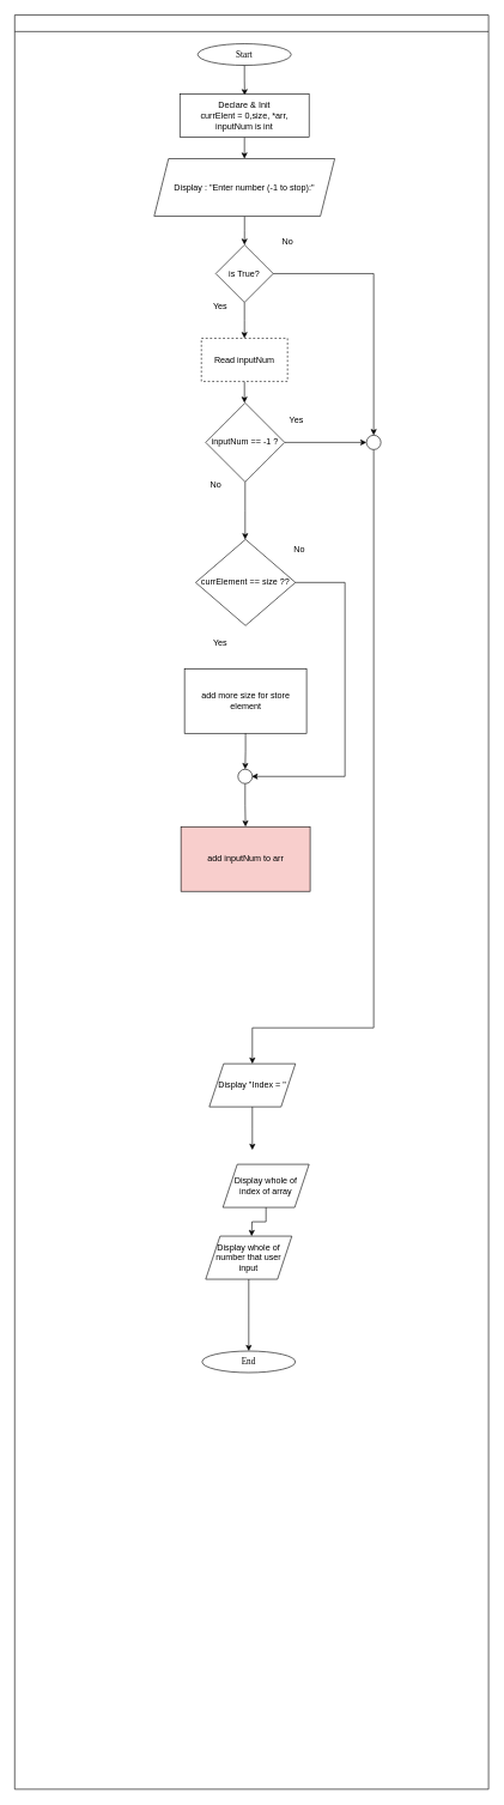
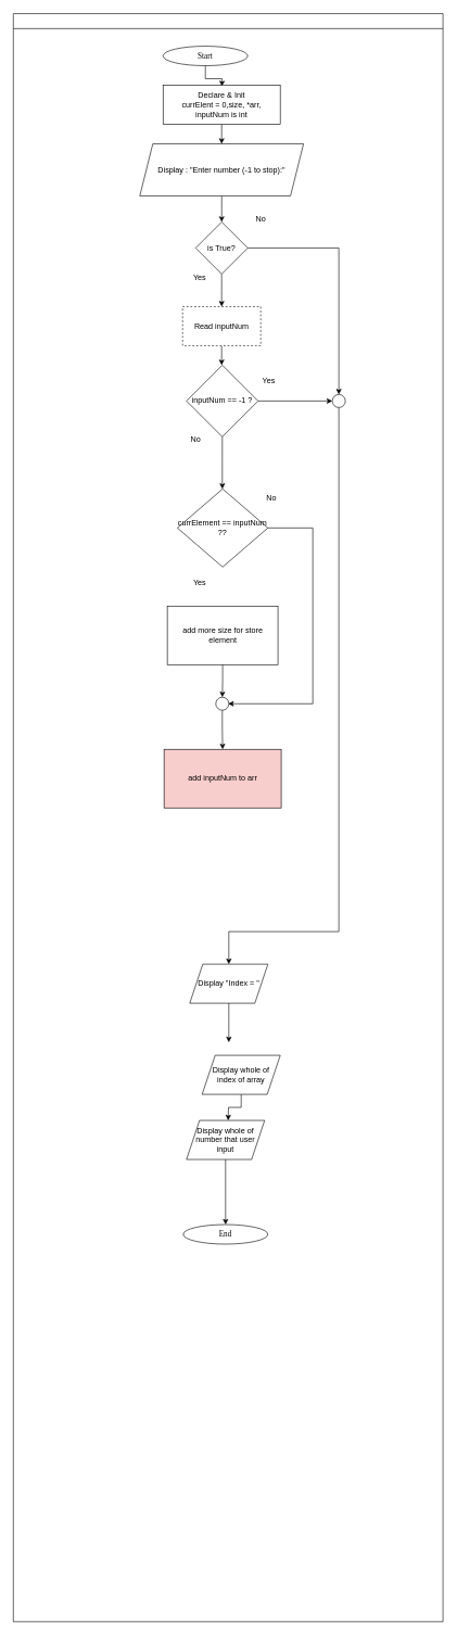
  <mxCell id="0" />
  <mxCell id="1" parent="0" />
  <mxCell id="2" value="" style="swimlane;fontFamily=Sarabun;fontSource=https%3A%2F%2Ffonts.googleapis.com%2Fcss%3Ffamily%3DSarabun;" parent="1" vertex="1"><mxGeometry x="20" y="20" width="660" height="2470" as="geometry" /></mxCell>
- <mxCell id="3" value="&lt;font data-font-src=&quot;https://fonts.googleapis.com/css?family=Sarabun&quot; face=&quot;Sarabun&quot;&gt;Start&lt;/font&gt;" style="ellipse;whiteSpace=wrap;html=1;" parent="2" vertex="1"><mxGeometry x="255" y="40" width="130" height="30" as="geometry" /></mxCell>
+ <mxCell id="3" value="&lt;font data-font-src=&quot;https://fonts.googleapis.com/css?family=Sarabun&quot; face=&quot;Sarabun&quot;&gt;Start&lt;/font&gt;" style="ellipse;whiteSpace=wrap;html=1;" parent="2" vertex="1"><mxGeometry x="230" y="50" width="130" height="30" as="geometry" /></mxCell>
  <mxCell id="4" style="edgeStyle=orthogonalEdgeStyle;rounded=0;orthogonalLoop=1;jettySize=auto;html=1;entryX=0.473;entryY=0.019;entryDx=0;entryDy=0;entryPerimeter=0;" parent="2" source="3" edge="1"><mxGeometry relative="1" as="geometry"><mxPoint x="320.33" y="111.71" as="targetPoint" /></mxGeometry></mxCell>
  <mxCell id="5" style="edgeStyle=orthogonalEdgeStyle;rounded=0;orthogonalLoop=1;jettySize=auto;html=1;" parent="2" source="6" edge="1"><mxGeometry relative="1" as="geometry"><mxPoint x="320" y="200" as="targetPoint" /></mxGeometry></mxCell>
  <mxCell id="6" value="Declare &amp;amp; Init&lt;div&gt;currElent = 0,size, *arr,&lt;/div&gt;&lt;div&gt;inputNum is int&lt;/div&gt;" style="rounded=0;whiteSpace=wrap;html=1;" parent="2" vertex="1"><mxGeometry x="230" y="110" width="180" height="60" as="geometry" /></mxCell>
  <mxCell id="7" style="edgeStyle=orthogonalEdgeStyle;rounded=0;orthogonalLoop=1;jettySize=auto;html=1;" parent="2" source="8" edge="1"><mxGeometry relative="1" as="geometry"><mxPoint x="320" y="320" as="targetPoint" /></mxGeometry></mxCell>
  <mxCell id="8" value="Display : &quot;Enter number (-1 to stop):&quot;" style="shape=parallelogram;perimeter=parallelogramPerimeter;whiteSpace=wrap;html=1;fixedSize=1;" parent="2" vertex="1"><mxGeometry x="194.25" y="200" width="251.5" height="80" as="geometry" /></mxCell>
  <mxCell id="9" style="edgeStyle=orthogonalEdgeStyle;rounded=0;orthogonalLoop=1;jettySize=auto;html=1;" parent="2" source="11" edge="1"><mxGeometry relative="1" as="geometry"><mxPoint x="320" y="450" as="targetPoint" /></mxGeometry></mxCell>
  <mxCell id="10" style="edgeStyle=orthogonalEdgeStyle;rounded=0;orthogonalLoop=1;jettySize=auto;html=1;entryX=0.5;entryY=0;entryDx=0;entryDy=0;" parent="2" source="11" target="31" edge="1"><mxGeometry relative="1" as="geometry" /></mxCell>
  <mxCell id="11" value="is True?" style="rhombus;whiteSpace=wrap;html=1;" parent="2" vertex="1"><mxGeometry x="280" y="320" width="80" height="80" as="geometry" /></mxCell>
  <mxCell id="12" style="edgeStyle=orthogonalEdgeStyle;rounded=0;orthogonalLoop=1;jettySize=auto;html=1;" parent="2" source="13" edge="1"><mxGeometry relative="1" as="geometry"><mxPoint x="320" y="540" as="targetPoint" /></mxGeometry></mxCell>
  <mxCell id="13" value="Read inputNum" style="rounded=0;whiteSpace=wrap;html=1;dashed=1;" parent="2" vertex="1"><mxGeometry x="260" y="450" width="120" height="60" as="geometry" /></mxCell>
  <mxCell id="14" style="edgeStyle=orthogonalEdgeStyle;rounded=0;orthogonalLoop=1;jettySize=auto;html=1;" parent="2" source="16" edge="1"><mxGeometry relative="1" as="geometry"><mxPoint x="321" y="730" as="targetPoint" /></mxGeometry></mxCell>
  <mxCell id="15" style="edgeStyle=orthogonalEdgeStyle;rounded=0;orthogonalLoop=1;jettySize=auto;html=1;entryX=0;entryY=0.5;entryDx=0;entryDy=0;" parent="2" source="16" target="31" edge="1"><mxGeometry relative="1" as="geometry" /></mxCell>
  <mxCell id="16" value="inputNum == -1 ?" style="rhombus;whiteSpace=wrap;html=1;" parent="2" vertex="1"><mxGeometry x="266" y="540" width="110" height="110" as="geometry" /></mxCell>
  <mxCell id="17" value="Yes" style="text;html=1;align=center;verticalAlign=middle;resizable=0;points=[];autosize=1;strokeColor=none;fillColor=none;" parent="2" vertex="1"><mxGeometry x="266" y="390" width="40" height="30" as="geometry" /></mxCell>
  <mxCell id="18" style="edgeStyle=orthogonalEdgeStyle;rounded=0;orthogonalLoop=1;jettySize=auto;html=1;" parent="2" source="19" edge="1"><mxGeometry relative="1" as="geometry"><mxPoint x="331" y="1580" as="targetPoint" /></mxGeometry></mxCell>
  <mxCell id="19" value="Display &quot;Index = &quot;" style="shape=parallelogram;perimeter=parallelogramPerimeter;whiteSpace=wrap;html=1;fixedSize=1;" parent="2" vertex="1"><mxGeometry x="271" y="1460" width="120" height="60" as="geometry" /></mxCell>
  <mxCell id="20" value="No" style="text;html=1;align=center;verticalAlign=middle;resizable=0;points=[];autosize=1;strokeColor=none;fillColor=none;" parent="2" vertex="1"><mxGeometry x="360" y="300" width="40" height="30" as="geometry" /></mxCell>
  <mxCell id="21" value="No" style="text;html=1;align=center;verticalAlign=middle;resizable=0;points=[];autosize=1;strokeColor=none;fillColor=none;" parent="2" vertex="1"><mxGeometry x="260" y="640" width="40" height="30" as="geometry" /></mxCell>
  <mxCell id="22" style="edgeStyle=orthogonalEdgeStyle;rounded=0;orthogonalLoop=1;jettySize=auto;html=1;" parent="2" source="23" edge="1"><mxGeometry relative="1" as="geometry"><mxPoint x="330" y="1060" as="targetPoint" /><Array as="points"><mxPoint x="460" y="790" /><mxPoint x="460" y="1060" /></Array></mxGeometry></mxCell>
- <mxCell id="23" value="currElement == size ??" style="rhombus;whiteSpace=wrap;html=1;" parent="2" vertex="1"><mxGeometry x="252" y="730" width="139" height="120" as="geometry" /></mxCell>
+ <mxCell id="23" value="currElement == inputNum ??" style="rhombus;whiteSpace=wrap;html=1;" parent="2" vertex="1"><mxGeometry x="252" y="730" width="139" height="120" as="geometry" /></mxCell>
  <mxCell id="24" value="add more size for store element" style="rounded=0;whiteSpace=wrap;html=1;" parent="2" vertex="1"><mxGeometry x="236.5" y="910" width="170" height="90" as="geometry" /></mxCell>
  <mxCell id="25" value="add inputNum to arr" style="rounded=0;whiteSpace=wrap;html=1;fillColor=#f8cecc;" parent="2" vertex="1"><mxGeometry x="231.5" y="1130" width="180" height="90" as="geometry" /></mxCell>
  <mxCell id="26" value="Yes" style="text;html=1;align=center;verticalAlign=middle;resizable=0;points=[];autosize=1;strokeColor=none;fillColor=none;" parent="2" vertex="1"><mxGeometry x="266" y="860" width="40" height="30" as="geometry" /></mxCell>
  <mxCell id="27" style="edgeStyle=orthogonalEdgeStyle;rounded=0;orthogonalLoop=1;jettySize=auto;html=1;entryX=0.5;entryY=0;entryDx=0;entryDy=0;" parent="2" source="28" target="25" edge="1"><mxGeometry relative="1" as="geometry" /></mxCell>
  <mxCell id="28" value="" style="ellipse;whiteSpace=wrap;html=1;aspect=fixed;" parent="2" vertex="1"><mxGeometry x="311" y="1050" width="20" height="20" as="geometry" /></mxCell>
  <mxCell id="29" value="" style="edgeStyle=orthogonalEdgeStyle;rounded=0;orthogonalLoop=1;jettySize=auto;html=1;" parent="2" source="24" target="28" edge="1"><mxGeometry relative="1" as="geometry"><mxPoint x="-388.5" y="1120" as="targetPoint" /><mxPoint x="-388" y="1030" as="sourcePoint" /></mxGeometry></mxCell>
  <mxCell id="30" style="edgeStyle=orthogonalEdgeStyle;rounded=0;orthogonalLoop=1;jettySize=auto;html=1;entryX=0.5;entryY=0;entryDx=0;entryDy=0;" parent="2" source="31" target="19" edge="1"><mxGeometry relative="1" as="geometry"><Array as="points"><mxPoint x="500" y="1410" /></Array></mxGeometry></mxCell>
  <mxCell id="31" value="" style="ellipse;whiteSpace=wrap;html=1;aspect=fixed;" parent="2" vertex="1"><mxGeometry x="490" y="585" width="20" height="20" as="geometry" /></mxCell>
  <mxCell id="32" value="No" style="text;html=1;align=center;verticalAlign=middle;resizable=0;points=[];autosize=1;strokeColor=none;fillColor=none;" parent="2" vertex="1"><mxGeometry x="376" y="730" width="40" height="30" as="geometry" /></mxCell>
  <mxCell id="33" value="Yes" style="text;html=1;align=center;verticalAlign=middle;resizable=0;points=[];autosize=1;strokeColor=none;fillColor=none;" parent="2" vertex="1"><mxGeometry x="371.5" y="550" width="40" height="30" as="geometry" /></mxCell>
  <mxCell id="34" style="edgeStyle=orthogonalEdgeStyle;rounded=0;orthogonalLoop=1;jettySize=auto;html=1;" parent="2" source="35" edge="1"><mxGeometry relative="1" as="geometry"><mxPoint x="330" y="1700" as="targetPoint" /></mxGeometry></mxCell>
  <mxCell id="35" value="Display whole of index of array" style="shape=parallelogram;perimeter=parallelogramPerimeter;whiteSpace=wrap;html=1;fixedSize=1;" parent="2" vertex="1"><mxGeometry x="290" y="1600" width="120" height="60" as="geometry" /></mxCell>
  <mxCell id="36" style="edgeStyle=orthogonalEdgeStyle;rounded=0;orthogonalLoop=1;jettySize=auto;html=1;" parent="2" source="37" edge="1"><mxGeometry relative="1" as="geometry"><mxPoint x="326" y="1860" as="targetPoint" /></mxGeometry></mxCell>
  <mxCell id="37" value="Display whole of number that user input" style="shape=parallelogram;perimeter=parallelogramPerimeter;whiteSpace=wrap;html=1;fixedSize=1;" parent="2" vertex="1"><mxGeometry x="266" y="1700" width="120" height="60" as="geometry" /></mxCell>
  <mxCell id="38" value="&lt;font face=&quot;Sarabun&quot;&gt;End&lt;/font&gt;" style="ellipse;whiteSpace=wrap;html=1;" parent="2" vertex="1"><mxGeometry x="261" y="1860" width="130" height="30" as="geometry" /></mxCell>
